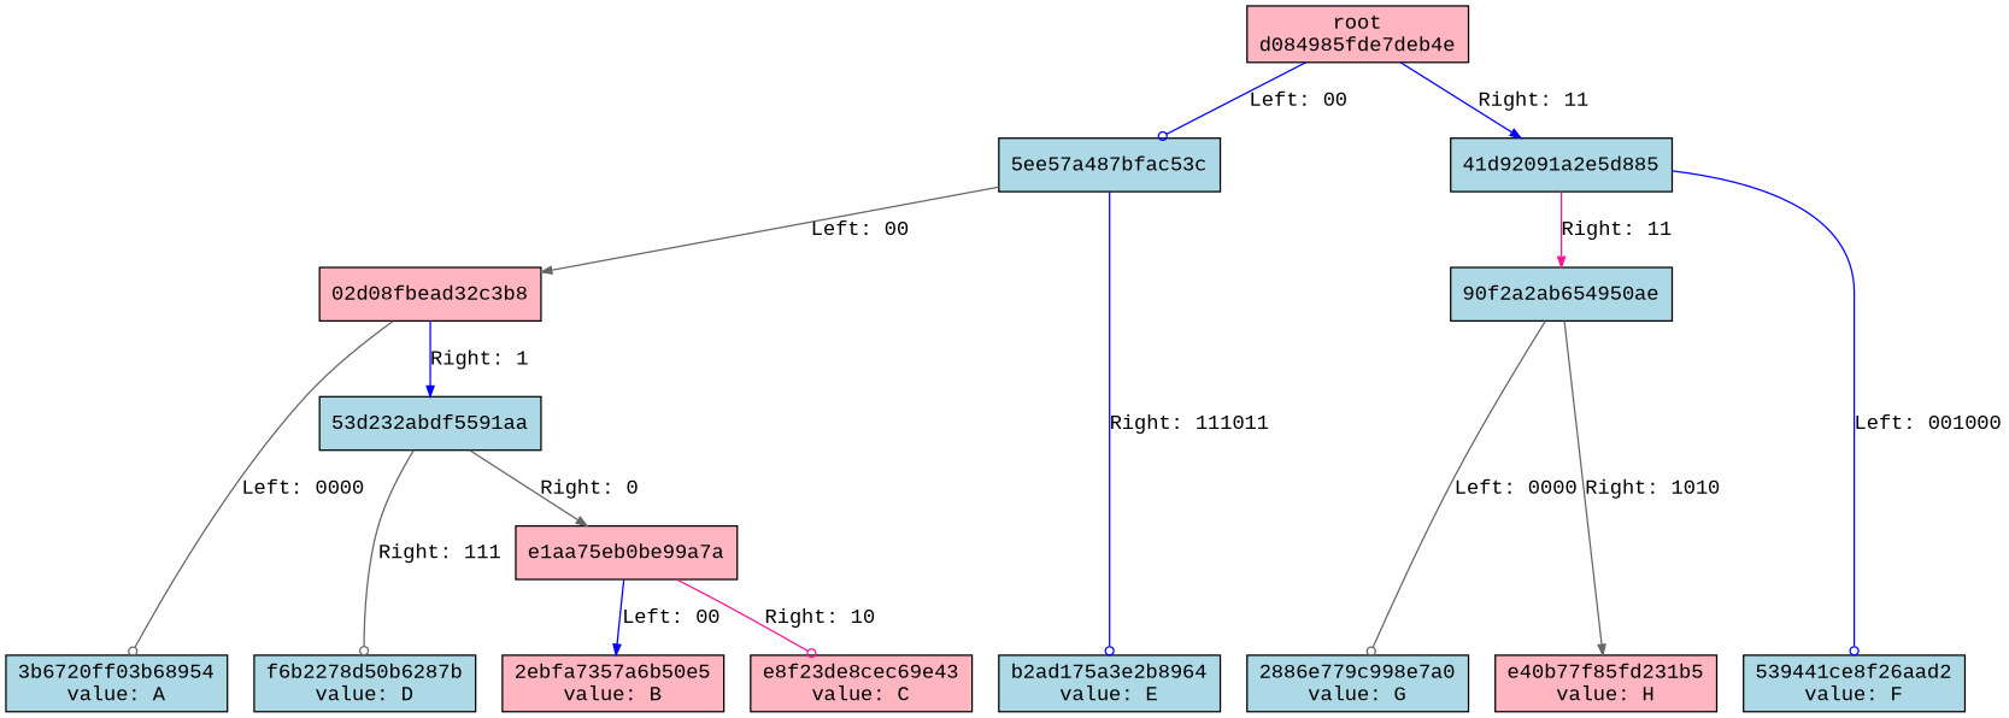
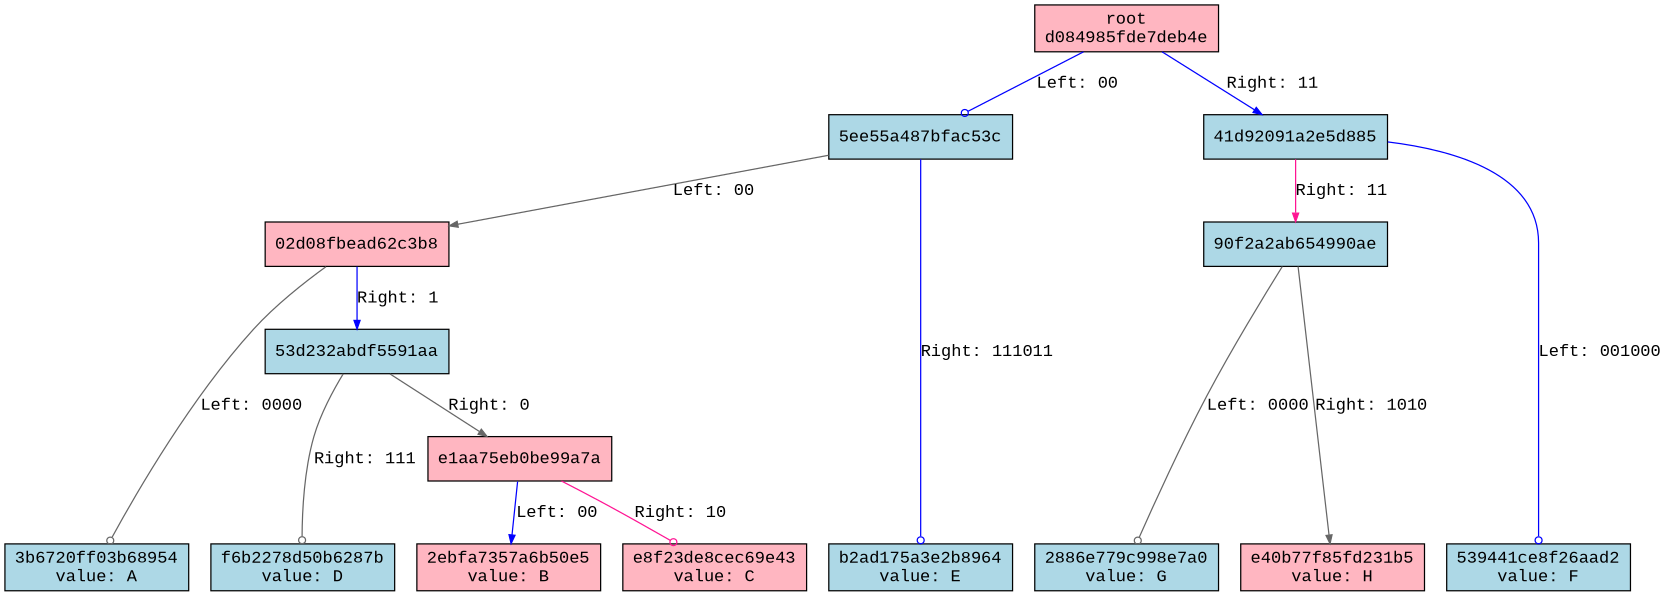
  digraph {
    fontname="Liberation Mono"
    node [fillcolor=lightblue fontname="Liberation Mono" ordering=out shape=box style=filled]
    edge [arrowhead=odot arrowsize=0.7 color=blue fontname="Liberation Mono" nojustify=true]
    n1 [fillcolor=lightpink label="root\nd084985fde7deb4e"]
-   n2 [label="5ee57a487bfac53c"]
+   n2 [label="5ee55a487bfac53c"]
    n3 [label="41d92091a2e5d885"]
-   n4 [fillcolor=lightpink label="02d08fbead32c3b8"]
-   n5 [label="90f2a2ab654950ae"]
+   n4 [fillcolor=lightpink label="02d08fbead62c3b8"]
+   n5 [label="90f2a2ab654990ae"]
    n6 [label="3b6720ff03b68954\nvalue: A"]
    n7 [fillcolor=lightpink label="2ebfa7357a6b50e5\nvalue: B"]
    n8 [fillcolor=lightpink label="e8f23de8cec69e43\nvalue: C"]
    n9 [label="f6b2278d50b6287b\nvalue: D"]
    n10 [label="b2ad175a3e2b8964\nvalue: E"]
    n11 [label="539441ce8f26aad2\nvalue: F"]
    n12 [label="2886e779c998e7a0\nvalue: G"]
    n13 [fillcolor=lightpink label="e40b77f85fd231b5\nvalue: H"]
    n14 [label="53d232abdf5591aa"]
    n15 [fillcolor=lightpink label=e1aa75eb0be99a7a]
    subgraph sub_1 {
      rank=same
      n1
    }
    subgraph sub_2 {
      rank=same
      n2
      n3
    }
    subgraph sub_3 {
      rank=same
      n4
      n5
    }
    subgraph sub_4 {
      rank=same
      n6
      n7
      n8
      n9
      n10
      n11
      n12
      n13
    }
    subgraph sub_5 {
      rank=same
      n14
    }
    subgraph sub_6 {
      rank=same
      n15
    }
    n1 -> n2 [label="Left: 00"]
    n1 -> n3 [arrowhead=normal label="Right: 11"]
    n2 -> n4 [arrowhead=normal color=gray40 label="Left: 00"]
    n2 -> n10 [label="Right: 111011"]
    n3 -> n5 [arrowhead=normal color=deeppink label="Right: 11"]
    n3 -> n11 [label="Left: 001000"]
    n4 -> n6 [color=gray40 label="Left: 0000"]
    n4 -> n14 [arrowhead=normal label="Right: 1"]
    n5 -> n12 [color=gray40 label="Left: 0000"]
    n5 -> n13 [arrowhead=normal color=gray40 label="Right: 1010"]
    n14 -> n9 [color=gray40 label="Right: 111"]
    n14 -> n15 [arrowhead=normal color=gray40 label="Right: 0"]
    n15 -> n7 [arrowhead=normal label="Left: 00"]
    n15 -> n8 [color=deeppink label="Right: 10"]
  }
